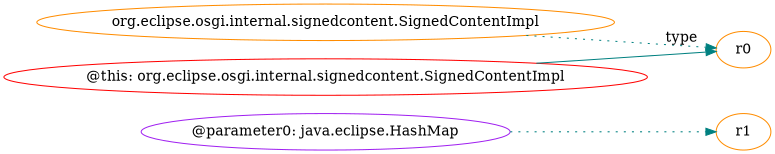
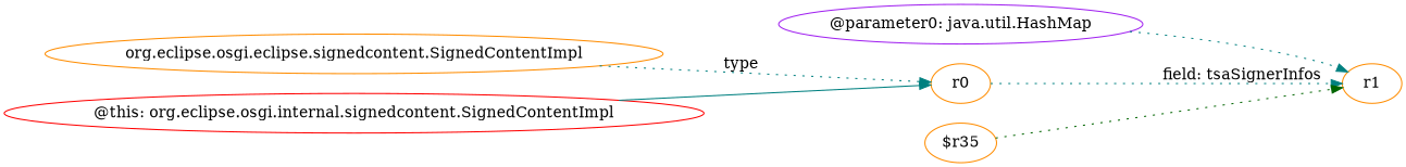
  digraph {
    rankdir=LR
    node [color=darkorange]
    edge [color=teal style=dotted]
-   n1 [color=purple label="@parameter0: java.eclipse.HashMap"]
+   n1 [color=purple label="@parameter0: java.util.HashMap"]
    n2 [label=r1]
-   n3 [label="org.eclipse.osgi.internal.signedcontent.SignedContentImpl"]
+   n3 [label="org.eclipse.osgi.eclipse.signedcontent.SignedContentImpl"]
    n4 [label=r0]
    n5 [color=red label="@this: org.eclipse.osgi.internal.signedcontent.SignedContentImpl"]
+   n6 [label="$r35"]
    n1 -> n2
    n3 -> n4 [label=type]
+   n4 -> n2 [label="field: tsaSignerInfos"]
    n5 -> n4 [style=solid]
+   n6 -> n2 [color=darkgreen]
  }
